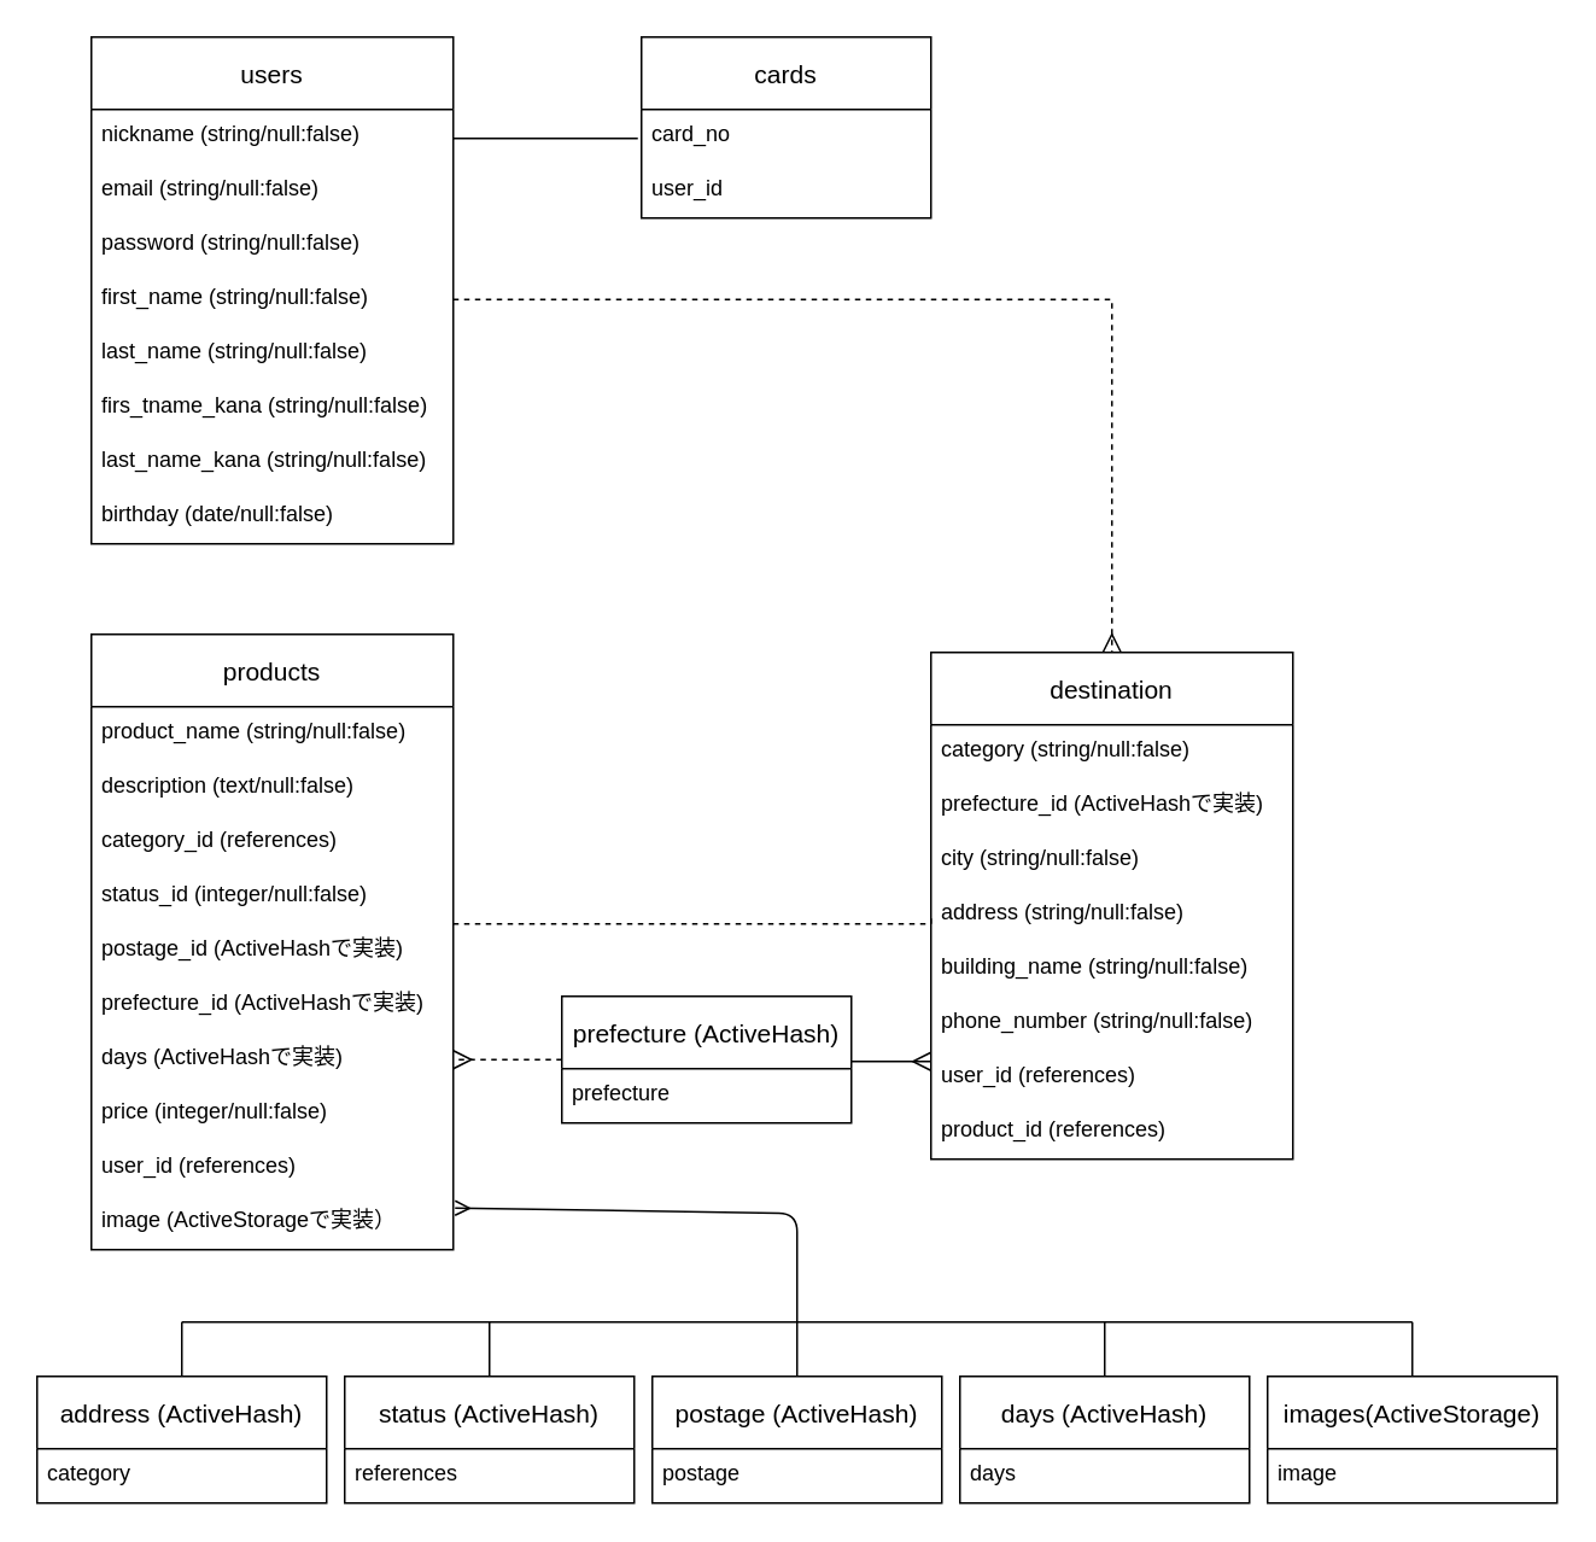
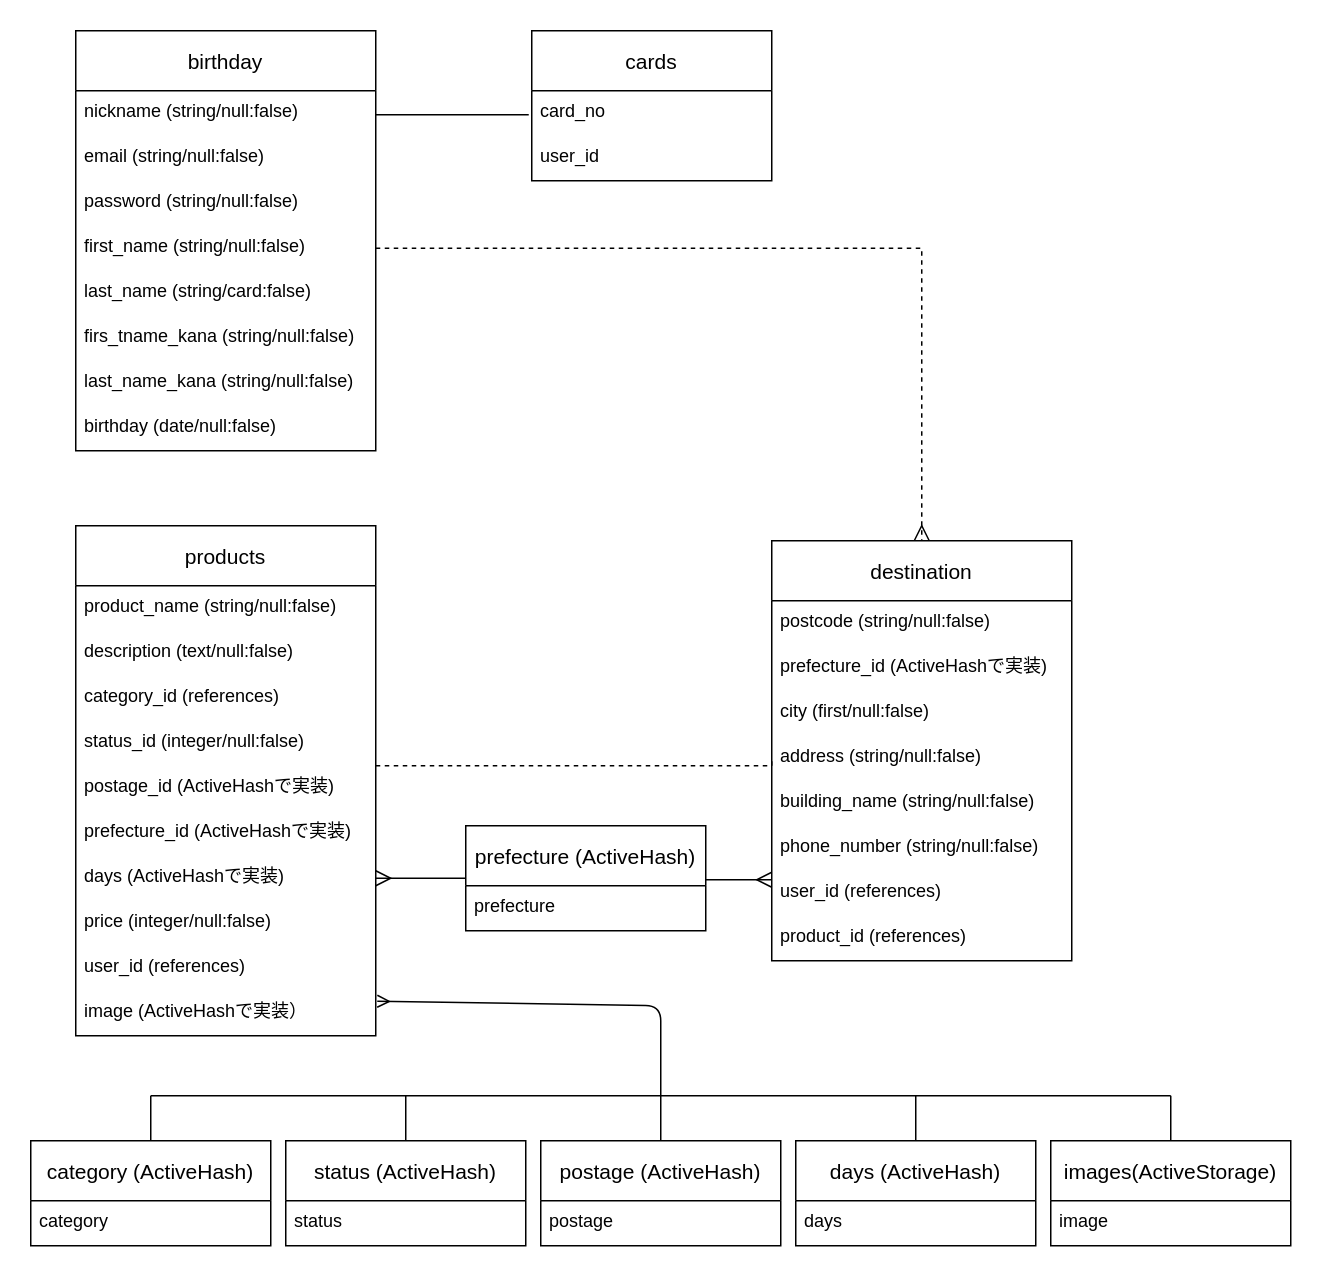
  <mxCell id="0" />
  <mxCell id="1" parent="0" />
- <mxCell id="2" value="users" style="swimlane;fontStyle=0;childLayout=stackLayout;horizontal=1;startSize=40;horizontalStack=0;resizeParent=1;resizeParentMax=0;resizeLast=0;collapsible=1;marginBottom=0;align=center;fontSize=14;" parent="1" vertex="1"><mxGeometry x="50" y="20" width="200" height="280" as="geometry"><mxRectangle x="180" y="350" width="70" height="40" as="alternateBounds" /></mxGeometry></mxCell>
+ <mxCell id="2" value="birthday" style="swimlane;fontStyle=0;childLayout=stackLayout;horizontal=1;startSize=40;horizontalStack=0;resizeParent=1;resizeParentMax=0;resizeLast=0;collapsible=1;marginBottom=0;align=center;fontSize=14;" parent="1" vertex="1"><mxGeometry x="50" y="20" width="200" height="280" as="geometry"><mxRectangle x="180" y="350" width="70" height="40" as="alternateBounds" /></mxGeometry></mxCell>
  <mxCell id="3" value="nickname (string/null:false)" style="text;strokeColor=none;fillColor=none;spacingLeft=4;spacingRight=4;overflow=hidden;rotatable=0;points=[[0,0.5],[1,0.5]];portConstraint=eastwest;fontSize=12;" parent="2" vertex="1"><mxGeometry y="40" width="200" height="30" as="geometry" /></mxCell>
  <mxCell id="4" value="email (string/null:false)" style="text;strokeColor=none;fillColor=none;spacingLeft=4;spacingRight=4;overflow=hidden;rotatable=0;points=[[0,0.5],[1,0.5]];portConstraint=eastwest;fontSize=12;" parent="2" vertex="1"><mxGeometry y="70" width="200" height="30" as="geometry" /></mxCell>
  <mxCell id="5" value="password (string/null:false)&#10;&#10;firtname" style="text;strokeColor=none;fillColor=none;spacingLeft=4;spacingRight=4;overflow=hidden;rotatable=0;points=[[0,0.5],[1,0.5]];portConstraint=eastwest;fontSize=12;" parent="2" vertex="1"><mxGeometry y="100" width="200" height="30" as="geometry" /></mxCell>
  <mxCell id="6" value="first_name (string/null:false)" style="text;strokeColor=none;fillColor=none;spacingLeft=4;spacingRight=4;overflow=hidden;rotatable=0;points=[[0,0.5],[1,0.5]];portConstraint=eastwest;fontSize=12;" parent="2" vertex="1"><mxGeometry y="130" width="200" height="30" as="geometry" /></mxCell>
- <mxCell id="7" value="last_name (string/null:false)" style="text;strokeColor=none;fillColor=none;spacingLeft=4;spacingRight=4;overflow=hidden;rotatable=0;points=[[0,0.5],[1,0.5]];portConstraint=eastwest;fontSize=12;" parent="2" vertex="1"><mxGeometry y="160" width="200" height="30" as="geometry" /></mxCell>
+ <mxCell id="7" value="last_name (string/card:false)" style="text;strokeColor=none;fillColor=none;spacingLeft=4;spacingRight=4;overflow=hidden;rotatable=0;points=[[0,0.5],[1,0.5]];portConstraint=eastwest;fontSize=12;" parent="2" vertex="1"><mxGeometry y="160" width="200" height="30" as="geometry" /></mxCell>
  <mxCell id="8" value="firs_tname_kana (string/null:false)" style="text;strokeColor=none;fillColor=none;spacingLeft=4;spacingRight=4;overflow=hidden;rotatable=0;points=[[0,0.5],[1,0.5]];portConstraint=eastwest;fontSize=12;" parent="2" vertex="1"><mxGeometry y="190" width="200" height="30" as="geometry" /></mxCell>
  <mxCell id="9" value="last_name_kana (string/null:false)" style="text;strokeColor=none;fillColor=none;spacingLeft=4;spacingRight=4;overflow=hidden;rotatable=0;points=[[0,0.5],[1,0.5]];portConstraint=eastwest;fontSize=12;" parent="2" vertex="1"><mxGeometry y="220" width="200" height="30" as="geometry" /></mxCell>
  <mxCell id="10" value="birthday (date/null:false)" style="text;strokeColor=none;fillColor=none;spacingLeft=4;spacingRight=4;overflow=hidden;rotatable=0;points=[[0,0.5],[1,0.5]];portConstraint=eastwest;fontSize=12;" parent="2" vertex="1"><mxGeometry y="250" width="200" height="30" as="geometry" /></mxCell>
  <mxCell id="11" style="edgeStyle=orthogonalEdgeStyle;rounded=0;orthogonalLoop=1;jettySize=auto;html=1;entryX=0;entryY=0.5;entryDx=0;entryDy=0;startSize=8;endArrow=none;endFill=0;endSize=8;dashed=1;" parent="1" source="12" target="27" edge="1"><mxGeometry relative="1" as="geometry"><Array as="points"><mxPoint x="514" y="510" /></Array></mxGeometry></mxCell>
  <mxCell id="12" value="products" style="swimlane;fontStyle=0;childLayout=stackLayout;horizontal=1;startSize=40;horizontalStack=0;resizeParent=1;resizeParentMax=0;resizeLast=0;collapsible=1;marginBottom=0;align=center;fontSize=14;" parent="1" vertex="1"><mxGeometry x="50" y="350" width="200" height="340" as="geometry" /></mxCell>
  <mxCell id="13" value="product_name (string/null:false)" style="text;strokeColor=none;fillColor=none;spacingLeft=4;spacingRight=4;overflow=hidden;rotatable=0;points=[[0,0.5],[1,0.5]];portConstraint=eastwest;fontSize=12;" parent="12" vertex="1"><mxGeometry y="40" width="200" height="30" as="geometry" /></mxCell>
  <mxCell id="14" value="description (text/null:false)" style="text;strokeColor=none;fillColor=none;spacingLeft=4;spacingRight=4;overflow=hidden;rotatable=0;points=[[0,0.5],[1,0.5]];portConstraint=eastwest;fontSize=12;" parent="12" vertex="1"><mxGeometry y="70" width="200" height="30" as="geometry" /></mxCell>
  <mxCell id="15" value="category_id (references)" style="text;strokeColor=none;fillColor=none;spacingLeft=4;spacingRight=4;overflow=hidden;rotatable=0;points=[[0,0.5],[1,0.5]];portConstraint=eastwest;fontSize=12;" parent="12" vertex="1"><mxGeometry y="100" width="200" height="30" as="geometry" /></mxCell>
  <mxCell id="16" value="status_id (integer/null:false)" style="text;strokeColor=none;fillColor=none;spacingLeft=4;spacingRight=4;overflow=hidden;rotatable=0;points=[[0,0.5],[1,0.5]];portConstraint=eastwest;fontSize=12;" parent="12" vertex="1"><mxGeometry y="130" width="200" height="30" as="geometry" /></mxCell>
  <mxCell id="17" value="postage_id (ActiveHashで実装)" style="text;strokeColor=none;fillColor=none;spacingLeft=4;spacingRight=4;overflow=hidden;rotatable=0;points=[[0,0.5],[1,0.5]];portConstraint=eastwest;fontSize=12;" parent="12" vertex="1"><mxGeometry y="160" width="200" height="30" as="geometry" /></mxCell>
  <mxCell id="18" value="prefecture_id (ActiveHashで実装)" style="text;strokeColor=none;fillColor=none;spacingLeft=4;spacingRight=4;overflow=hidden;rotatable=0;points=[[0,0.5],[1,0.5]];portConstraint=eastwest;fontSize=12;" parent="12" vertex="1"><mxGeometry y="190" width="200" height="30" as="geometry" /></mxCell>
  <mxCell id="19" value="days (ActiveHashで実装)" style="text;strokeColor=none;fillColor=none;spacingLeft=4;spacingRight=4;overflow=hidden;rotatable=0;points=[[0,0.5],[1,0.5]];portConstraint=eastwest;fontSize=12;" parent="12" vertex="1"><mxGeometry y="220" width="200" height="30" as="geometry" /></mxCell>
  <mxCell id="20" value="price (integer/null:false)" style="text;strokeColor=none;fillColor=none;spacingLeft=4;spacingRight=4;overflow=hidden;rotatable=0;points=[[0,0.5],[1,0.5]];portConstraint=eastwest;fontSize=12;" parent="12" vertex="1"><mxGeometry y="250" width="200" height="30" as="geometry" /></mxCell>
  <mxCell id="21" value="user_id (references)" style="text;strokeColor=none;fillColor=none;spacingLeft=4;spacingRight=4;overflow=hidden;rotatable=0;points=[[0,0.5],[1,0.5]];portConstraint=eastwest;fontSize=12;" parent="12" vertex="1"><mxGeometry y="280" width="200" height="30" as="geometry" /></mxCell>
- <mxCell id="22" value="image (ActiveStorageで実装）" style="text;strokeColor=none;fillColor=none;spacingLeft=4;spacingRight=4;overflow=hidden;rotatable=0;points=[[0,0.5],[1,0.5]];portConstraint=eastwest;fontSize=12;" parent="12" vertex="1"><mxGeometry y="310" width="200" height="30" as="geometry" /></mxCell>
+ <mxCell id="22" value="image (ActiveHashで実装）" style="text;strokeColor=none;fillColor=none;spacingLeft=4;spacingRight=4;overflow=hidden;rotatable=0;points=[[0,0.5],[1,0.5]];portConstraint=eastwest;fontSize=12;" parent="12" vertex="1"><mxGeometry y="310" width="200" height="30" as="geometry" /></mxCell>
  <mxCell id="23" value="destination" style="swimlane;fontStyle=0;childLayout=stackLayout;horizontal=1;startSize=40;horizontalStack=0;resizeParent=1;resizeParentMax=0;resizeLast=0;collapsible=1;marginBottom=0;align=center;fontSize=14;" parent="1" vertex="1"><mxGeometry x="514" y="360" width="200" height="280" as="geometry" /></mxCell>
- <mxCell id="24" value="category (string/null:false)" style="text;strokeColor=none;fillColor=none;spacingLeft=4;spacingRight=4;overflow=hidden;rotatable=0;points=[[0,0.5],[1,0.5]];portConstraint=eastwest;fontSize=12;" parent="23" vertex="1"><mxGeometry y="40" width="200" height="30" as="geometry" /></mxCell>
+ <mxCell id="24" value="postcode (string/null:false)" style="text;strokeColor=none;fillColor=none;spacingLeft=4;spacingRight=4;overflow=hidden;rotatable=0;points=[[0,0.5],[1,0.5]];portConstraint=eastwest;fontSize=12;" parent="23" vertex="1"><mxGeometry y="40" width="200" height="30" as="geometry" /></mxCell>
  <mxCell id="25" value="prefecture_id (ActiveHashで実装)" style="text;strokeColor=none;fillColor=none;spacingLeft=4;spacingRight=4;overflow=hidden;rotatable=0;points=[[0,0.5],[1,0.5]];portConstraint=eastwest;fontSize=12;" parent="23" vertex="1"><mxGeometry y="70" width="200" height="30" as="geometry" /></mxCell>
- <mxCell id="26" value="city (string/null:false)" style="text;strokeColor=none;fillColor=none;spacingLeft=4;spacingRight=4;overflow=hidden;rotatable=0;points=[[0,0.5],[1,0.5]];portConstraint=eastwest;fontSize=12;" parent="23" vertex="1"><mxGeometry y="100" width="200" height="30" as="geometry" /></mxCell>
+ <mxCell id="26" value="city (first/null:false)" style="text;strokeColor=none;fillColor=none;spacingLeft=4;spacingRight=4;overflow=hidden;rotatable=0;points=[[0,0.5],[1,0.5]];portConstraint=eastwest;fontSize=12;" parent="23" vertex="1"><mxGeometry y="100" width="200" height="30" as="geometry" /></mxCell>
  <mxCell id="27" value="address (string/null:false)" style="text;strokeColor=none;fillColor=none;spacingLeft=4;spacingRight=4;overflow=hidden;rotatable=0;points=[[0,0.5],[1,0.5]];portConstraint=eastwest;fontSize=12;" parent="23" vertex="1"><mxGeometry y="130" width="200" height="30" as="geometry" /></mxCell>
  <mxCell id="28" value="building_name (string/null:false)" style="text;strokeColor=none;fillColor=none;spacingLeft=4;spacingRight=4;overflow=hidden;rotatable=0;points=[[0,0.5],[1,0.5]];portConstraint=eastwest;fontSize=12;" parent="23" vertex="1"><mxGeometry y="160" width="200" height="30" as="geometry" /></mxCell>
  <mxCell id="29" value="phone_number (string/null:false)" style="text;strokeColor=none;fillColor=none;spacingLeft=4;spacingRight=4;overflow=hidden;rotatable=0;points=[[0,0.5],[1,0.5]];portConstraint=eastwest;fontSize=12;" parent="23" vertex="1"><mxGeometry y="190" width="200" height="30" as="geometry" /></mxCell>
  <mxCell id="30" value="user_id (references)" style="text;strokeColor=none;fillColor=none;spacingLeft=4;spacingRight=4;overflow=hidden;rotatable=0;points=[[0,0.5],[1,0.5]];portConstraint=eastwest;fontSize=12;" parent="23" vertex="1"><mxGeometry y="220" width="200" height="30" as="geometry" /></mxCell>
  <mxCell id="31" value="product_id (references)" style="text;strokeColor=none;fillColor=none;spacingLeft=4;spacingRight=4;overflow=hidden;rotatable=0;points=[[0,0.5],[1,0.5]];portConstraint=eastwest;fontSize=12;" parent="23" vertex="1"><mxGeometry y="250" width="200" height="30" as="geometry" /></mxCell>
- <mxCell id="32" value="address (ActiveHash)" style="swimlane;fontStyle=0;childLayout=stackLayout;horizontal=1;startSize=40;horizontalStack=0;resizeParent=1;resizeParentMax=0;resizeLast=0;collapsible=1;marginBottom=0;align=center;fontSize=14;" parent="1" vertex="1"><mxGeometry y="760" width="160" height="70" as="geometry" x="20" /></mxCell>
+ <mxCell id="32" value="category (ActiveHash)" style="swimlane;fontStyle=0;childLayout=stackLayout;horizontal=1;startSize=40;horizontalStack=0;resizeParent=1;resizeParentMax=0;resizeLast=0;collapsible=1;marginBottom=0;align=center;fontSize=14;" parent="1" vertex="1"><mxGeometry y="760" width="160" height="70" as="geometry" x="20" /></mxCell>
  <mxCell id="33" value="category" style="text;strokeColor=none;fillColor=none;spacingLeft=4;spacingRight=4;overflow=hidden;rotatable=0;points=[[0,0.5],[1,0.5]];portConstraint=eastwest;fontSize=12;" parent="32" vertex="1"><mxGeometry y="40" width="160" height="30" as="geometry" /></mxCell>
  <mxCell id="34" style="edgeStyle=orthogonalEdgeStyle;rounded=0;orthogonalLoop=1;jettySize=auto;html=1;startSize=8;endArrow=none;endFill=0;endSize=8;" parent="1" source="35" edge="1"><mxGeometry relative="1" as="geometry"><mxPoint x="270" y="730" as="targetPoint" /></mxGeometry></mxCell>
  <mxCell id="35" value="status (ActiveHash)" style="swimlane;fontStyle=0;childLayout=stackLayout;horizontal=1;startSize=40;horizontalStack=0;resizeParent=1;resizeParentMax=0;resizeLast=0;collapsible=1;marginBottom=0;align=center;fontSize=14;" parent="1" vertex="1"><mxGeometry x="190" y="760" width="160" height="70" as="geometry" /></mxCell>
- <mxCell id="36" value="references" style="text;strokeColor=none;fillColor=none;spacingLeft=4;spacingRight=4;overflow=hidden;rotatable=0;points=[[0,0.5],[1,0.5]];portConstraint=eastwest;fontSize=12;" parent="35" vertex="1"><mxGeometry y="40" width="160" height="30" as="geometry" /></mxCell>
+ <mxCell id="36" value="status" style="text;strokeColor=none;fillColor=none;spacingLeft=4;spacingRight=4;overflow=hidden;rotatable=0;points=[[0,0.5],[1,0.5]];portConstraint=eastwest;fontSize=12;" parent="35" vertex="1"><mxGeometry y="40" width="160" height="30" as="geometry" /></mxCell>
  <mxCell id="37" style="edgeStyle=orthogonalEdgeStyle;rounded=0;orthogonalLoop=1;jettySize=auto;html=1;startSize=8;endArrow=none;endFill=0;endSize=8;" parent="1" source="38" edge="1"><mxGeometry relative="1" as="geometry"><mxPoint x="780" y="730" as="targetPoint" /></mxGeometry></mxCell>
  <mxCell id="38" value="images(ActiveStorage)" style="swimlane;fontStyle=0;childLayout=stackLayout;horizontal=1;startSize=40;horizontalStack=0;resizeParent=1;resizeParentMax=0;resizeLast=0;collapsible=1;marginBottom=0;align=center;fontSize=14;" parent="1" vertex="1"><mxGeometry x="700" y="760" width="160" height="70" as="geometry" /></mxCell>
  <mxCell id="39" value="image" style="text;strokeColor=none;fillColor=none;spacingLeft=4;spacingRight=4;overflow=hidden;rotatable=0;points=[[0,0.5],[1,0.5]];portConstraint=eastwest;fontSize=12;" parent="38" vertex="1"><mxGeometry y="40" width="160" height="30" as="geometry" /></mxCell>
  <mxCell id="40" value="cards" style="swimlane;fontStyle=0;childLayout=stackLayout;horizontal=1;startSize=40;horizontalStack=0;resizeParent=1;resizeParentMax=0;resizeLast=0;collapsible=1;marginBottom=0;align=center;fontSize=14;" parent="1" vertex="1"><mxGeometry x="354" y="20" width="160" height="100" as="geometry" /></mxCell>
  <mxCell id="41" value="card_no" style="text;strokeColor=none;fillColor=none;spacingLeft=4;spacingRight=4;overflow=hidden;rotatable=0;points=[[0,0.5],[1,0.5]];portConstraint=eastwest;fontSize=12;" parent="40" vertex="1"><mxGeometry y="40" width="160" height="30" as="geometry" /></mxCell>
  <mxCell id="42" value="user_id" style="text;strokeColor=none;fillColor=none;spacingLeft=4;spacingRight=4;overflow=hidden;rotatable=0;points=[[0,0.5],[1,0.5]];portConstraint=eastwest;fontSize=12;" parent="40" vertex="1"><mxGeometry y="70" width="160" height="30" as="geometry" /></mxCell>
  <mxCell id="43" style="edgeStyle=orthogonalEdgeStyle;rounded=0;orthogonalLoop=1;jettySize=auto;html=1;startSize=8;endArrow=none;endFill=0;endSize=8;" parent="1" source="44" edge="1"><mxGeometry relative="1" as="geometry"><mxPoint x="440" y="730" as="targetPoint" /></mxGeometry></mxCell>
  <mxCell id="44" value="postage (ActiveHash)" style="swimlane;fontStyle=0;childLayout=stackLayout;horizontal=1;startSize=40;horizontalStack=0;resizeParent=1;resizeParentMax=0;resizeLast=0;collapsible=1;marginBottom=0;align=center;fontSize=14;" parent="1" vertex="1"><mxGeometry x="360" y="760" width="160" height="70" as="geometry" /></mxCell>
  <mxCell id="45" value="postage" style="text;strokeColor=none;fillColor=none;spacingLeft=4;spacingRight=4;overflow=hidden;rotatable=0;points=[[0,0.5],[1,0.5]];portConstraint=eastwest;fontSize=12;" parent="44" vertex="1"><mxGeometry y="40" width="160" height="30" as="geometry" /></mxCell>
  <mxCell id="46" style="edgeStyle=orthogonalEdgeStyle;rounded=0;orthogonalLoop=1;jettySize=auto;html=1;startSize=8;endArrow=none;endFill=0;endSize=8;" parent="1" source="47" edge="1"><mxGeometry relative="1" as="geometry"><mxPoint x="610" y="730" as="targetPoint" /></mxGeometry></mxCell>
  <mxCell id="47" value="days (ActiveHash)" style="swimlane;fontStyle=0;childLayout=stackLayout;horizontal=1;startSize=40;horizontalStack=0;resizeParent=1;resizeParentMax=0;resizeLast=0;collapsible=1;marginBottom=0;align=center;fontSize=14;" parent="1" vertex="1"><mxGeometry x="530" y="760" width="160" height="70" as="geometry" /></mxCell>
  <mxCell id="48" value="days" style="text;strokeColor=none;fillColor=none;spacingLeft=4;spacingRight=4;overflow=hidden;rotatable=0;points=[[0,0.5],[1,0.5]];portConstraint=eastwest;fontSize=12;" parent="47" vertex="1"><mxGeometry y="40" width="160" height="30" as="geometry" /></mxCell>
  <mxCell id="49" style="edgeStyle=orthogonalEdgeStyle;rounded=0;orthogonalLoop=1;jettySize=auto;html=1;startSize=8;endArrow=ERmany;endFill=0;endSize=8;" parent="1" edge="1"><mxGeometry relative="1" as="geometry"><mxPoint x="470" y="586" as="sourcePoint" /><mxPoint x="514" y="586" as="targetPoint" /><Array as="points"><mxPoint x="514" y="586" /></Array></mxGeometry></mxCell>
- <mxCell id="50" style="edgeStyle=orthogonalEdgeStyle;rounded=0;orthogonalLoop=1;jettySize=auto;html=1;entryX=1;entryY=0.5;entryDx=0;entryDy=0;startSize=8;endArrow=ERmany;endFill=0;endSize=8;dashed=1;" parent="1" source="51" target="19" edge="1"><mxGeometry relative="1" as="geometry" /></mxCell>
+ <mxCell id="50" style="edgeStyle=orthogonalEdgeStyle;rounded=0;orthogonalLoop=1;jettySize=auto;html=1;entryX=1;entryY=0.5;entryDx=0;entryDy=0;startSize=8;endArrow=ERmany;endFill=0;endSize=8;" parent="1" source="51" target="19" edge="1"><mxGeometry relative="1" as="geometry" /></mxCell>
  <mxCell id="51" value="prefecture (ActiveHash)" style="swimlane;fontStyle=0;childLayout=stackLayout;horizontal=1;startSize=40;horizontalStack=0;resizeParent=1;resizeParentMax=0;resizeLast=0;collapsible=1;marginBottom=0;align=center;fontSize=14;" parent="1" vertex="1"><mxGeometry x="310" y="550" width="160" height="70" as="geometry" /></mxCell>
  <mxCell id="52" value="prefecture" style="text;strokeColor=none;fillColor=none;spacingLeft=4;spacingRight=4;overflow=hidden;rotatable=0;points=[[0,0.5],[1,0.5]];portConstraint=eastwest;fontSize=12;" parent="51" vertex="1"><mxGeometry y="40" width="160" height="30" as="geometry" /></mxCell>
  <mxCell id="53" style="edgeStyle=orthogonalEdgeStyle;rounded=0;orthogonalLoop=1;jettySize=auto;html=1;exitX=1;exitY=0.5;exitDx=0;exitDy=0;startSize=8;endArrow=none;endFill=0;endSize=8;" parent="1" edge="1"><mxGeometry relative="1" as="geometry"><mxPoint x="250" y="76" as="sourcePoint" /><mxPoint x="352" y="76" as="targetPoint" /><Array as="points"><mxPoint x="330" y="76" /><mxPoint x="330" y="76" /></Array></mxGeometry></mxCell>
  <mxCell id="54" style="edgeStyle=orthogonalEdgeStyle;rounded=0;orthogonalLoop=1;jettySize=auto;html=1;exitX=1;exitY=0.5;exitDx=0;exitDy=0;startSize=8;endArrow=ERmany;endFill=0;endSize=8;entryX=0.5;entryY=0;entryDx=0;entryDy=0;dashed=1;" parent="1" source="6" target="23" edge="1"><mxGeometry relative="1" as="geometry"><mxPoint x="610" y="350" as="targetPoint" /></mxGeometry></mxCell>
  <mxCell id="55" value="" style="endArrow=none;html=1;" parent="1" edge="1"><mxGeometry width="50" height="50" relative="1" as="geometry"><mxPoint x="100" y="730" as="sourcePoint" /><mxPoint x="780" y="730" as="targetPoint" /><Array as="points" /></mxGeometry></mxCell>
  <mxCell id="56" value="" style="endArrow=none;html=1;" parent="1" edge="1"><mxGeometry width="50" height="50" relative="1" as="geometry"><mxPoint x="100" y="760" as="sourcePoint" /><mxPoint x="100" y="730" as="targetPoint" /><Array as="points" /></mxGeometry></mxCell>
  <mxCell id="57" value="" style="endArrow=ERmany;html=1;endFill=0;entryX=1.005;entryY=0.233;entryDx=0;entryDy=0;entryPerimeter=0;" parent="1" target="22" edge="1"><mxGeometry width="50" height="50" relative="1" as="geometry"><mxPoint x="440" y="730" as="sourcePoint" /><mxPoint x="440" y="730" as="targetPoint" /><Array as="points"><mxPoint x="440" y="670" /></Array></mxGeometry></mxCell>
